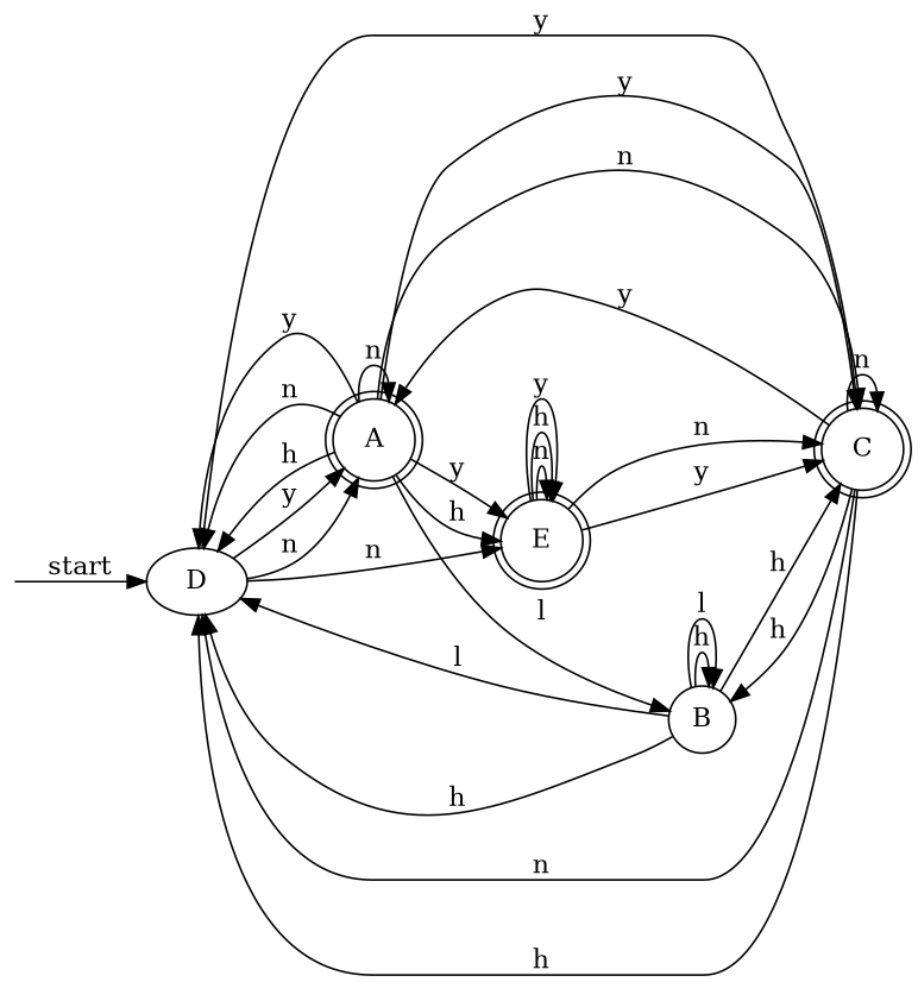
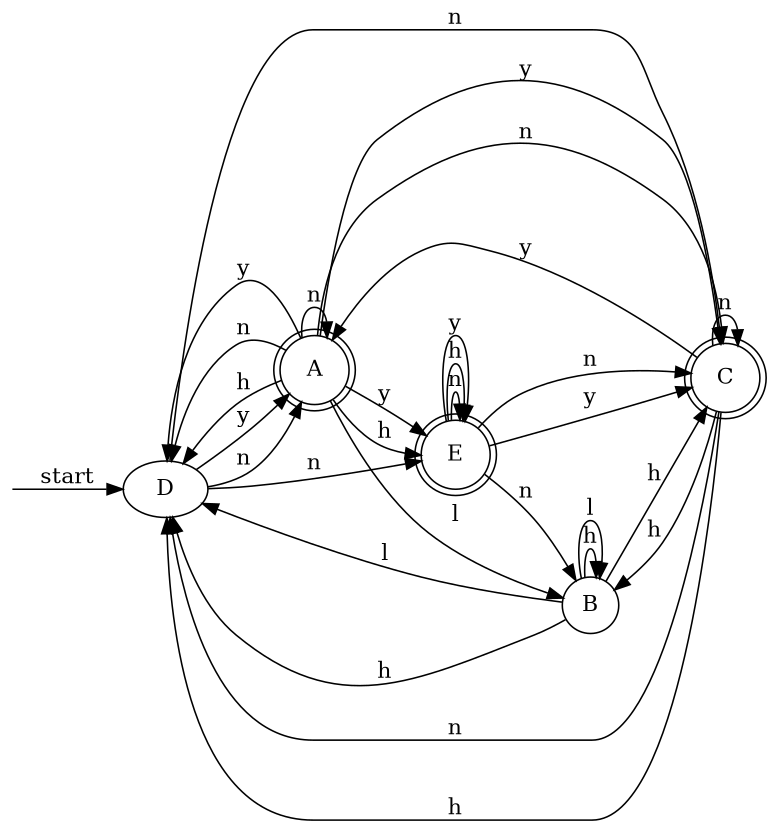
  digraph {
    rankdir=LR
    node [shape=doublecircle]
    __start [shape=point style=invis]
    D [shape=""]
    A
    C
    E
    B [shape=circle]
    __start -> D [label=start]
    D -> A [label=y]
    D -> A [label=n]
-   D -> C [label=y]
+   D -> C [label=n]
    D -> E [label=n]
    A -> D [label=y]
    A -> D [label=n]
    A -> D [label=h]
    A -> A [label=n]
    A -> C [label=y]
    A -> C [label=n]
    A -> E [label=y]
    A -> E [label=h]
    A -> B [label=l]
    C -> D [label=n]
    C -> D [label=h]
    C -> A [label=y]
    C -> C [label=n]
    C -> B [label=h]
    E -> C [label=n]
    E -> C [label=y]
    E -> E [label=n]
    E -> E [label=h]
    E -> E [label=y]
+   E -> B [label=n]
    B -> D [label=h]
    B -> D [label=l]
    B -> C [label=h]
    B -> B [label=h]
    B -> B [label=l]
  }
